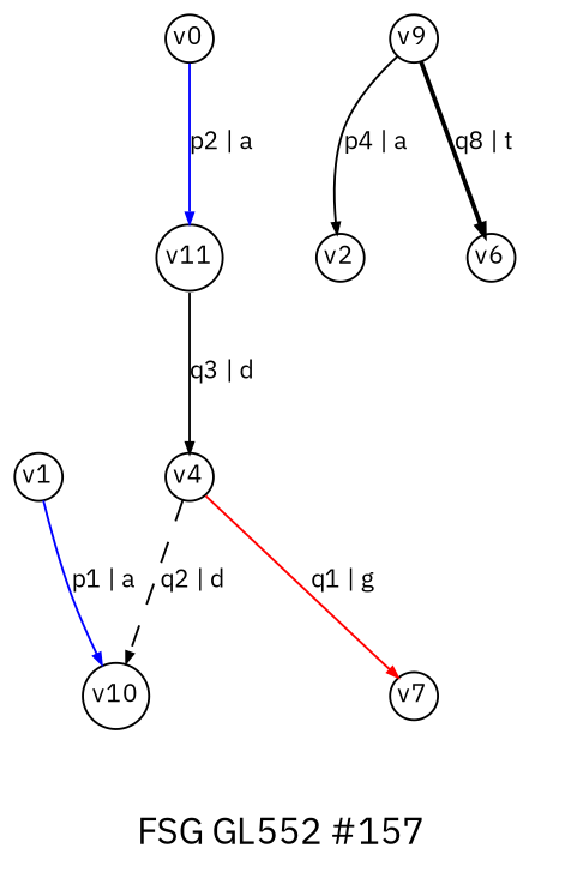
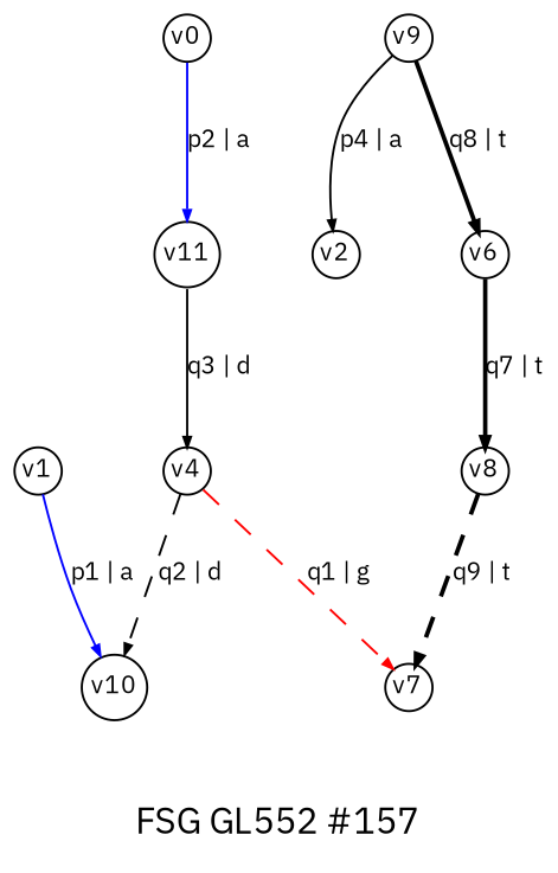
  digraph {
    fontname="IBM Plex Sans"
    fontsize=10
    label="FSG GL552 #157"
    noverlap=scale
    node [fontname="IBM Plex Sans" fontsize=7 margin=0 penwidth=0.6 shape=circle]
    edge [arrowsize=0.3 color=black fontname="IBM Plex Sans" fontsize=7 penwidth=0.6 style=solid]
    v1 [height=0.01]
    v10 [height=0.01]
    v0 [height=0.01]
    v11 [height=0.01]
    v4 [height=0.01]
    v7 [height=0.01]
+   v8 [height=0.01]
    v9 [height=0.01]
    v2 [height=0.01]
    v6 [height=0.01]
    v1 -> v10 [color=blue label="p1 | a"]
    v0 -> v11 [color=blue label="p2 | a"]
    v11 -> v4 [label="q3 | d"]
    v4 -> v10 [label="q2 | d" style=dashed]
-   v4 -> v7 [color=red label="q1 | g"]
+   v4 -> v7 [color=red label="q1 | g" style=dashed]
+   v8 -> v7 [label="q9 | t" penwidth=1.2 style=dashed]
    v9 -> v2 [label="p4 | a"]
    v9 -> v6 [label="q8 | t" penwidth=1.2]
+   v6 -> v8 [label="q7 | t" penwidth=1.2]
  }
